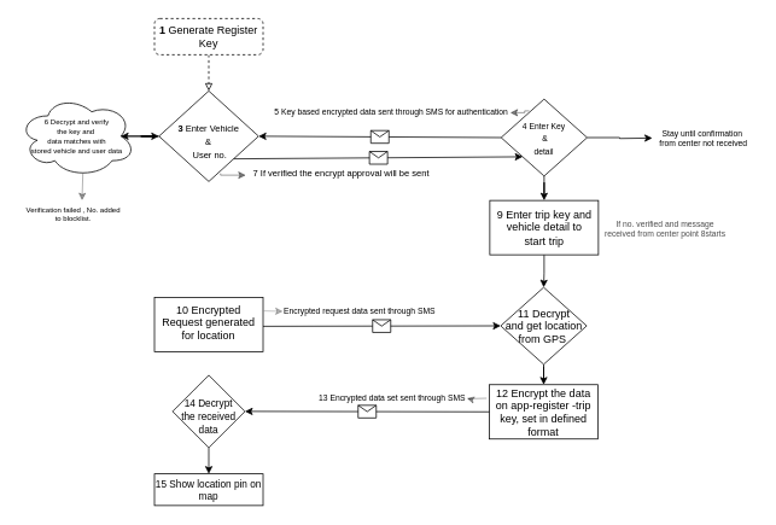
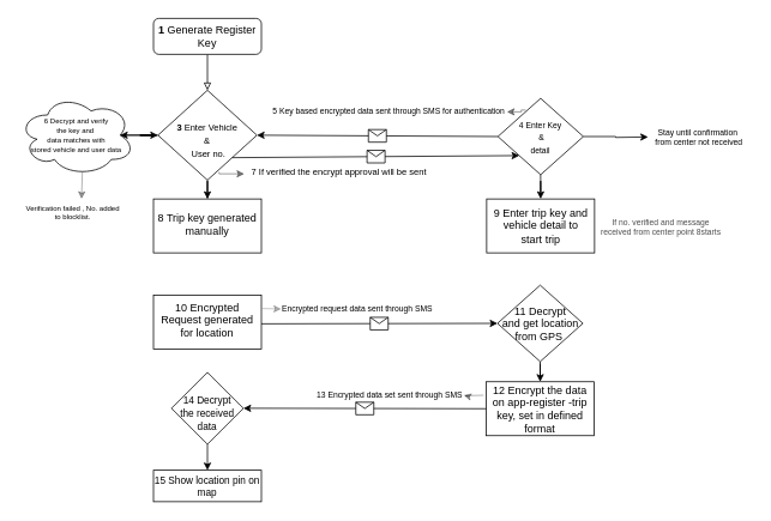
  <mxCell id="0" />
  <mxCell id="1" parent="0" />
- <mxCell id="2" value="" style="rounded=0;html=1;jettySize=auto;orthogonalLoop=1;fontSize=11;endArrow=block;endFill=0;strokeWidth=1;shadow=0;labelBackgroundColor=none;edgeStyle=orthogonalEdgeStyle;dashed=1;" parent="1" source="3" target="6" edge="1"><mxGeometry relative="1" as="geometry"><Array as="points"><mxPoint x="230" y="90" /><mxPoint x="230" y="90" /></Array></mxGeometry></mxCell>
- <mxCell id="3" value="&lt;b&gt;1&lt;/b&gt; Generate Register Key" style="rounded=1;whiteSpace=wrap;html=1;fontSize=12;glass=0;strokeWidth=1;shadow=0;dashed=1;" parent="1" vertex="1"><mxGeometry x="170" y="20" width="120" height="40" as="geometry" /></mxCell>
+ <mxCell id="2" value="" style="rounded=0;html=1;jettySize=auto;orthogonalLoop=1;fontSize=11;endArrow=block;endFill=0;strokeWidth=1;shadow=0;labelBackgroundColor=none;edgeStyle=orthogonalEdgeStyle;" parent="1" source="3" target="6" edge="1"><mxGeometry relative="1" as="geometry"><Array as="points"><mxPoint x="230" y="90" /><mxPoint x="230" y="90" /></Array></mxGeometry></mxCell>
+ <mxCell id="3" value="&lt;b&gt;1&lt;/b&gt; Generate Register Key" style="rounded=1;whiteSpace=wrap;html=1;fontSize=12;glass=0;strokeWidth=1;shadow=0;" parent="1" vertex="1"><mxGeometry x="170" y="20" width="120" height="40" as="geometry" /></mxCell>
  <mxCell id="4" style="edgeStyle=orthogonalEdgeStyle;rounded=0;orthogonalLoop=1;jettySize=auto;html=1;entryX=0.875;entryY=0.5;entryDx=0;entryDy=0;entryPerimeter=0;fontSize=8;" edge="1" parent="1" source="6" target="20"><mxGeometry relative="1" as="geometry" /></mxCell>
+ <mxCell id="5" value="" style="edgeStyle=orthogonalEdgeStyle;rounded=0;orthogonalLoop=1;jettySize=auto;html=1;fontSize=9;" edge="1" parent="1" source="6" target="26"><mxGeometry relative="1" as="geometry" /></mxCell>
  <mxCell id="6" value="&lt;font style=&quot;font-size: 10px&quot;&gt;&lt;br&gt;&lt;b&gt;3&lt;/b&gt; Enter Vehicle &lt;br&gt;&amp;amp;&lt;br&gt;&amp;nbsp;User no.&lt;/font&gt;" style="rhombus;whiteSpace=wrap;html=1;shadow=0;fontFamily=Helvetica;fontSize=12;align=center;strokeWidth=1;spacing=6;spacingTop=-4;" parent="1" vertex="1"><mxGeometry x="175" y="100" width="110" height="100" as="geometry" /></mxCell>
  <mxCell id="7" value="" style="edgeStyle=orthogonalEdgeStyle;rounded=0;orthogonalLoop=1;jettySize=auto;html=1;fontSize=8;" edge="1" parent="1" source="9" target="23"><mxGeometry relative="1" as="geometry" /></mxCell>
  <mxCell id="8" style="edgeStyle=orthogonalEdgeStyle;rounded=0;orthogonalLoop=1;jettySize=auto;html=1;exitX=1;exitY=0.5;exitDx=0;exitDy=0;fontSize=9;" edge="1" parent="1" source="9"><mxGeometry relative="1" as="geometry"><mxPoint x="720" y="152" as="targetPoint" /></mxGeometry></mxCell>
  <mxCell id="9" value="&lt;font style=&quot;font-size: 9px&quot;&gt;4 Enter Key&lt;br&gt;&amp;nbsp;&amp;amp; &lt;br&gt;detail&lt;/font&gt;" style="rhombus;whiteSpace=wrap;html=1;" vertex="1" parent="1"><mxGeometry x="553" y="109" width="95" height="85" as="geometry" /></mxCell>
  <mxCell id="10" value="" style="endArrow=classic;html=1;rounded=0;fontSize=10;entryX=1;entryY=0.5;entryDx=0;entryDy=0;exitX=0;exitY=0.5;exitDx=0;exitDy=0;" edge="1" parent="1" source="9" target="6"><mxGeometry relative="1" as="geometry"><mxPoint x="410" y="150" as="sourcePoint" /><mxPoint x="510" y="150" as="targetPoint" /></mxGeometry></mxCell>
  <mxCell id="11" value="" style="shape=message;html=1;outlineConnect=0;fontSize=10;" vertex="1" parent="10"><mxGeometry width="20" height="14" relative="1" as="geometry"><mxPoint x="-10" y="-7" as="offset" /></mxGeometry></mxCell>
  <mxCell id="12" style="edgeStyle=orthogonalEdgeStyle;rounded=0;orthogonalLoop=1;jettySize=auto;html=1;fontSize=8;exitX=0.305;exitY=0.153;exitDx=0;exitDy=0;exitPerimeter=0;opacity=50;" edge="1" parent="1" target="13"><mxGeometry relative="1" as="geometry"><mxPoint x="583.975" y="122.005" as="sourcePoint" /><mxPoint x="565" y="124" as="targetPoint" /><Array as="points"><mxPoint x="579" y="122" /><mxPoint x="579" y="124" /></Array></mxGeometry></mxCell>
  <mxCell id="13" value="5 Key based encrypted data sent through SMS for authentication" style="text;align=right;verticalAlign=middle;resizable=0;points=[];autosize=1;strokeColor=none;fillColor=none;fontSize=9;labelPosition=center;verticalLabelPosition=middle;" vertex="1" parent="1"><mxGeometry x="293" y="113" width="270" height="20" as="geometry" /></mxCell>
  <mxCell id="14" value="" style="endArrow=classic;html=1;rounded=0;fontSize=8;exitX=1;exitY=1;exitDx=0;exitDy=0;entryX=0;entryY=1;entryDx=0;entryDy=0;" edge="1" parent="1" source="6" target="9"><mxGeometry relative="1" as="geometry"><mxPoint x="410" y="172" as="sourcePoint" /><mxPoint x="510" y="172" as="targetPoint" /></mxGeometry></mxCell>
  <mxCell id="15" value="" style="shape=message;html=1;outlineConnect=0;fontSize=8;" vertex="1" parent="14"><mxGeometry width="20" height="14" relative="1" as="geometry"><mxPoint x="-10" y="-7" as="offset" /></mxGeometry></mxCell>
  <mxCell id="16" value="" style="edgeStyle=orthogonalEdgeStyle;rounded=0;orthogonalLoop=1;jettySize=auto;html=1;fontSize=9;exitX=0.618;exitY=0.91;exitDx=0;exitDy=0;exitPerimeter=0;entryX=0;entryY=0.65;entryDx=0;entryDy=0;entryPerimeter=0;textOpacity=50;align=center;opacity=50;" edge="1" parent="1" source="6" target="17"><mxGeometry relative="1" as="geometry"><mxPoint x="277" y="190" as="sourcePoint" /><mxPoint x="242" y="190" as="targetPoint" /><Array as="points"><mxPoint x="243" y="193" /></Array></mxGeometry></mxCell>
  <mxCell id="17" value="&lt;font size=&quot;1&quot;&gt;7 If verified the encrypt approval will be sent&lt;/font&gt;" style="text;html=1;align=center;verticalAlign=middle;resizable=0;points=[];autosize=1;strokeColor=none;fillColor=none;fontSize=8;" vertex="1" parent="1"><mxGeometry x="271" y="180" width="210" height="20" as="geometry" /></mxCell>
  <mxCell id="18" style="edgeStyle=orthogonalEdgeStyle;rounded=0;orthogonalLoop=1;jettySize=auto;html=1;exitX=0.875;exitY=0.5;exitDx=0;exitDy=0;exitPerimeter=0;entryX=0;entryY=0.5;entryDx=0;entryDy=0;fontSize=8;" edge="1" parent="1" source="20" target="6"><mxGeometry relative="1" as="geometry" /></mxCell>
  <mxCell id="19" style="edgeStyle=orthogonalEdgeStyle;rounded=0;orthogonalLoop=1;jettySize=auto;html=1;exitX=0.55;exitY=0.95;exitDx=0;exitDy=0;exitPerimeter=0;entryX=0.583;entryY=0;entryDx=0;entryDy=0;entryPerimeter=0;fontSize=8;opacity=40;" edge="1" parent="1" source="20" target="21"><mxGeometry relative="1" as="geometry" /></mxCell>
  <mxCell id="20" value="&lt;font style=&quot;font-size: 8px&quot;&gt;6 Decrypt and verify &lt;br&gt;the key and&amp;nbsp;&lt;br&gt;data matches with&lt;br&gt;stored vehicle and user data&lt;/font&gt;" style="ellipse;shape=cloud;whiteSpace=wrap;html=1;fontSize=9;" vertex="1" parent="1"><mxGeometry x="20" y="105" width="129" height="90" as="geometry" /></mxCell>
  <mxCell id="21" value="Verification failed , No. added&lt;br&gt;to blocklist." style="text;html=1;align=center;verticalAlign=middle;resizable=0;points=[];autosize=1;strokeColor=none;fillColor=none;fontSize=8;" vertex="1" parent="1"><mxGeometry x="20" y="221" width="120" height="30" as="geometry" /></mxCell>
- <mxCell id="22" value="" style="edgeStyle=orthogonalEdgeStyle;rounded=0;orthogonalLoop=1;jettySize=auto;html=1;fontSize=9;entryX=0.5;entryY=0;entryDx=0;entryDy=0;" edge="1" parent="1" source="23" target="31"><mxGeometry relative="1" as="geometry"><mxPoint x="601" y="323" as="targetPoint" /></mxGeometry></mxCell>
  <mxCell id="23" value="9 Enter trip key and vehicle detail to&lt;br&gt;start trip" style="whiteSpace=wrap;html=1;" vertex="1" parent="1"><mxGeometry x="540.5" y="221" width="120" height="60" as="geometry" /></mxCell>
  <mxCell id="24" value="&lt;font style=&quot;font-size: 9px&quot;&gt;If no. verified and message &lt;br&gt;received from center point 8starts&lt;/font&gt;" style="text;html=1;align=center;verticalAlign=middle;resizable=0;points=[];autosize=1;strokeColor=none;fillColor=none;fontSize=8;textOpacity=70;" vertex="1" parent="1"><mxGeometry x="659" y="237" width="150" height="30" as="geometry" /></mxCell>
  <mxCell id="25" value="Stay until confirmation&lt;br&gt;&amp;nbsp;from center not received" style="text;html=1;align=center;verticalAlign=middle;resizable=0;points=[];autosize=1;strokeColor=none;fillColor=none;fontSize=9;" vertex="1" parent="1"><mxGeometry x="715" y="136.5" width="120" height="30" as="geometry" /></mxCell>
+ <mxCell id="26" value="8 Trip key generated manually" style="whiteSpace=wrap;html=1;shadow=0;strokeWidth=1;spacing=6;spacingTop=-4;" vertex="1" parent="1"><mxGeometry x="170" y="221" width="120" height="60" as="geometry" /></mxCell>
  <mxCell id="27" value="10 Encrypted&lt;br&gt;Request generated for location" style="whiteSpace=wrap;html=1;shadow=0;strokeWidth=1;spacing=6;spacingTop=-4;" vertex="1" parent="1"><mxGeometry x="170" y="328" width="120" height="60" as="geometry" /></mxCell>
  <mxCell id="28" value="" style="endArrow=classic;html=1;rounded=0;fontSize=8;exitX=1;exitY=0.5;exitDx=0;exitDy=0;entryX=0;entryY=0.5;entryDx=0;entryDy=0;" edge="1" parent="1" target="31"><mxGeometry relative="1" as="geometry"><mxPoint x="290" y="360" as="sourcePoint" /><mxPoint x="530" y="358" as="targetPoint" /></mxGeometry></mxCell>
  <mxCell id="29" value="" style="shape=message;html=1;outlineConnect=0;fontSize=8;" vertex="1" parent="28"><mxGeometry width="20" height="14" relative="1" as="geometry"><mxPoint x="-10" y="-7" as="offset" /></mxGeometry></mxCell>
  <mxCell id="30" value="" style="edgeStyle=orthogonalEdgeStyle;rounded=0;orthogonalLoop=1;jettySize=auto;html=1;fontSize=9;" edge="1" parent="1" source="31" target="35"><mxGeometry relative="1" as="geometry" /></mxCell>
  <mxCell id="31" value="11 Decrypt &lt;br&gt;and get location&lt;br&gt;from GPS&amp;nbsp;" style="rhombus;whiteSpace=wrap;html=1;" vertex="1" parent="1"><mxGeometry x="552.5" y="317" width="95" height="85" as="geometry" /></mxCell>
  <mxCell id="32" value="" style="edgeStyle=orthogonalEdgeStyle;rounded=0;orthogonalLoop=1;jettySize=auto;html=1;fontSize=9;opacity=30;" edge="1" parent="1" target="33"><mxGeometry relative="1" as="geometry"><mxPoint x="291" y="343" as="sourcePoint" /><mxPoint x="310" y="320" as="targetPoint" /></mxGeometry></mxCell>
  <mxCell id="33" value="Encrypted request data sent through SMS" style="text;html=1;align=left;verticalAlign=middle;resizable=0;points=[];autosize=1;strokeColor=none;fillColor=none;fontSize=9;" vertex="1" parent="1"><mxGeometry x="311" y="333" width="180" height="20" as="geometry" /></mxCell>
  <mxCell id="34" style="edgeStyle=orthogonalEdgeStyle;rounded=0;orthogonalLoop=1;jettySize=auto;html=1;exitX=0;exitY=0.25;exitDx=0;exitDy=0;fontSize=9;opacity=40;" edge="1" parent="1" target="40"><mxGeometry relative="1" as="geometry"><mxPoint x="537" y="439.5" as="sourcePoint" /><mxPoint x="442" y="434.5" as="targetPoint" /></mxGeometry></mxCell>
  <mxCell id="35" value="12 Encrypt the data on app-register -trip key, set in defined format" style="whiteSpace=wrap;html=1;" vertex="1" parent="1"><mxGeometry x="540" y="424.5" width="120" height="60" as="geometry" /></mxCell>
  <mxCell id="36" value="" style="endArrow=classic;html=1;rounded=0;fontSize=10;exitX=0;exitY=0.5;exitDx=0;exitDy=0;entryX=1;entryY=0.5;entryDx=0;entryDy=0;" edge="1" parent="1" source="35" target="39"><mxGeometry relative="1" as="geometry"><mxPoint x="523" y="455.5" as="sourcePoint" /><mxPoint x="340" y="454" as="targetPoint" /></mxGeometry></mxCell>
  <mxCell id="37" value="" style="shape=message;html=1;outlineConnect=0;fontSize=10;" vertex="1" parent="36"><mxGeometry width="20" height="14" relative="1" as="geometry"><mxPoint x="-10" y="-7" as="offset" /></mxGeometry></mxCell>
  <mxCell id="38" style="edgeStyle=orthogonalEdgeStyle;rounded=0;orthogonalLoop=1;jettySize=auto;html=1;exitX=0.5;exitY=1;exitDx=0;exitDy=0;fontSize=11;entryX=0.5;entryY=0;entryDx=0;entryDy=0;" edge="1" parent="1" source="39" target="41"><mxGeometry relative="1" as="geometry"><mxPoint x="230" y="540" as="targetPoint" /></mxGeometry></mxCell>
  <mxCell id="39" value="&lt;font style=&quot;font-size: 11px&quot;&gt;&lt;br&gt;&amp;nbsp;14 Decrypt&amp;nbsp;&lt;br&gt;the received&lt;br&gt;data&lt;br&gt;&lt;/font&gt;" style="rhombus;whiteSpace=wrap;html=1;shadow=0;strokeWidth=1;spacing=6;spacingTop=-4;" vertex="1" parent="1"><mxGeometry x="190" y="414" width="80" height="80" as="geometry" /></mxCell>
  <mxCell id="40" value="13 Encrypted data set sent through SMS" style="text;html=1;align=right;verticalAlign=middle;resizable=0;points=[];autosize=1;strokeColor=none;fillColor=none;fontSize=9;" vertex="1" parent="1"><mxGeometry x="335" y="429.5" width="180" height="20" as="geometry" /></mxCell>
  <mxCell id="41" value="15 Show location pin on map" style="rounded=0;whiteSpace=wrap;html=1;fontSize=11;" vertex="1" parent="1"><mxGeometry x="170" y="523" width="120" height="35" as="geometry" /></mxCell>
